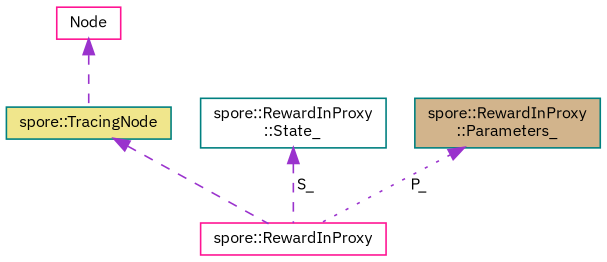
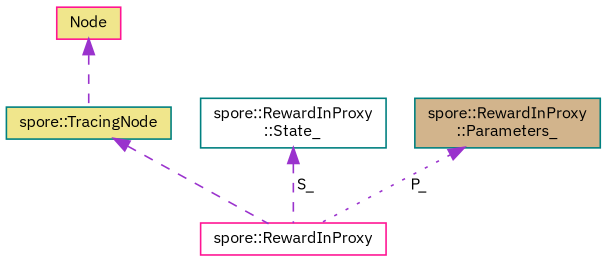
  digraph {
    fontname="IBM Plex Sans"
    node [color=teal fillcolor=white fontname="IBM Plex Sans" fontsize=10 shape=record style=filled]
    edge [color=darkorchid3 dir=back fontname="IBM Plex Sans" fontsize=10 labelfontname=Helvetica labelfontsize=10 style=dashed]
    n1 [color=deeppink fontcolor=black height=0.2 label="spore::RewardInProxy" width=0.4]
    n2 [fillcolor=khaki height=0.2 label="spore::TracingNode" width=0.4]
-   n3 [color=deeppink height=0.2 label="Node" width=0.4]
+   n3 [color=deeppink fillcolor=khaki height=0.2 label="Node" width=0.4]
    n4 [height=0.2 label="spore::RewardInProxy\l::State_" width=0.4]
    n5 [fillcolor=tan height=0.2 label="spore::RewardInProxy\l::Parameters_" width=0.4]
    n2 -> n1
    n3 -> n2
    n4 -> n1 [label=" S_"]
    n5 -> n1 [label=" P_" style=dotted]
  }
